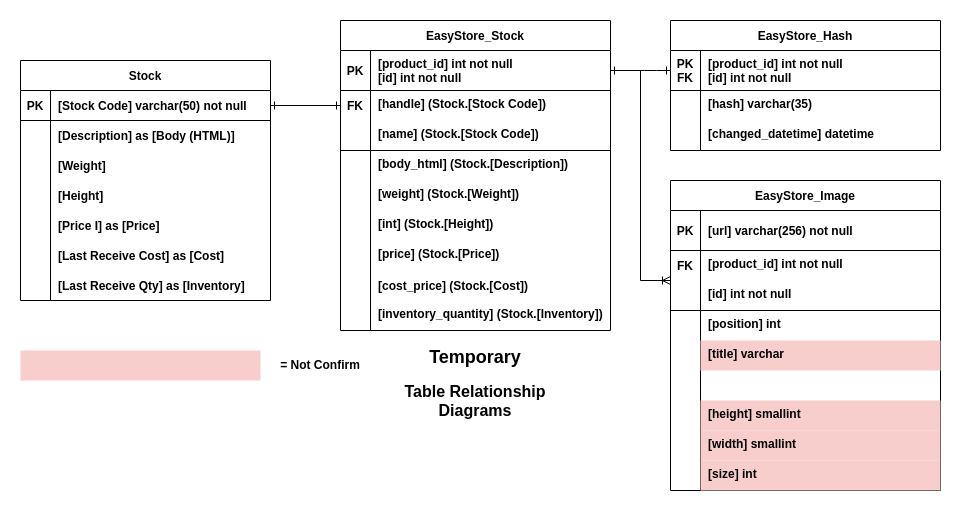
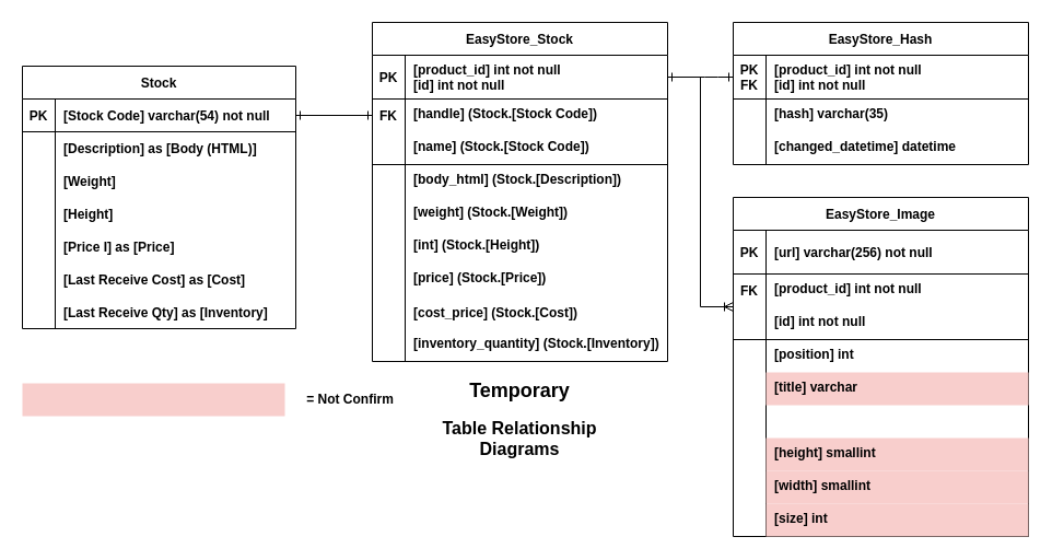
  <mxCell id="0" />
  <mxCell id="1" parent="0" />
  <mxCell id="2" value="Stock" style="shape=table;startSize=30;container=1;collapsible=1;childLayout=tableLayout;fixedRows=1;rowLines=0;fontStyle=1;align=center;resizeLast=1;" parent="1" vertex="1"><mxGeometry x="20" y="60" width="250" height="240" as="geometry" /></mxCell>
  <mxCell id="3" value="" style="shape=partialRectangle;collapsible=0;dropTarget=0;pointerEvents=0;fillColor=none;points=[[0,0.5],[1,0.5]];portConstraint=eastwest;top=0;left=0;right=0;bottom=1;" parent="2" vertex="1"><mxGeometry y="30" width="250" height="30" as="geometry" /></mxCell>
  <mxCell id="4" value="PK" style="shape=partialRectangle;overflow=hidden;connectable=0;fillColor=none;top=0;left=0;bottom=0;right=0;fontStyle=1;" parent="3" vertex="1"><mxGeometry width="30" height="30" as="geometry"><mxRectangle width="30" height="30" as="alternateBounds" /></mxGeometry></mxCell>
- <mxCell id="5" value="[Stock Code] varchar(50) not null" style="shape=partialRectangle;overflow=hidden;connectable=0;fillColor=none;top=0;left=0;bottom=0;right=0;align=left;spacingLeft=6;fontStyle=1;" parent="3" vertex="1"><mxGeometry x="30" width="220" height="30" as="geometry"><mxRectangle width="220" height="30" as="alternateBounds" /></mxGeometry></mxCell>
+ <mxCell id="5" value="[Stock Code] varchar(54) not null" style="shape=partialRectangle;overflow=hidden;connectable=0;fillColor=none;top=0;left=0;bottom=0;right=0;align=left;spacingLeft=6;fontStyle=1;" parent="3" vertex="1"><mxGeometry x="30" width="220" height="30" as="geometry"><mxRectangle width="220" height="30" as="alternateBounds" /></mxGeometry></mxCell>
  <mxCell id="6" value="" style="shape=partialRectangle;collapsible=0;dropTarget=0;pointerEvents=0;fillColor=none;points=[[0,0.5],[1,0.5]];portConstraint=eastwest;top=0;left=0;right=0;bottom=0;" parent="2" vertex="1"><mxGeometry y="60" width="250" height="30" as="geometry" /></mxCell>
  <mxCell id="7" value="" style="shape=partialRectangle;overflow=hidden;connectable=0;fillColor=none;top=0;left=0;bottom=0;right=0;" parent="6" vertex="1"><mxGeometry width="30" height="30" as="geometry"><mxRectangle width="30" height="30" as="alternateBounds" /></mxGeometry></mxCell>
  <mxCell id="8" value="[Description] as [Body (HTML)]" style="shape=partialRectangle;overflow=hidden;connectable=0;fillColor=none;top=0;left=0;bottom=0;right=0;align=left;spacingLeft=6;fontStyle=1" parent="6" vertex="1"><mxGeometry x="30" width="220" height="30" as="geometry"><mxRectangle width="220" height="30" as="alternateBounds" /></mxGeometry></mxCell>
  <mxCell id="9" value="EasyStore_Stock" style="shape=table;startSize=30;container=1;collapsible=1;childLayout=tableLayout;fixedRows=1;rowLines=0;fontStyle=1;align=center;resizeLast=1;" parent="1" vertex="1"><mxGeometry x="340" y="20" width="270" height="310" as="geometry" /></mxCell>
  <mxCell id="10" value="" style="shape=partialRectangle;collapsible=0;dropTarget=0;pointerEvents=0;fillColor=none;points=[[0,0.5],[1,0.5]];portConstraint=eastwest;top=0;left=0;right=0;bottom=1;" parent="9" vertex="1"><mxGeometry y="30" width="270" height="40" as="geometry" /></mxCell>
  <mxCell id="11" value="PK" style="shape=partialRectangle;overflow=hidden;connectable=0;fillColor=none;top=0;left=0;bottom=0;right=0;fontStyle=1;" parent="10" vertex="1"><mxGeometry width="30" height="40" as="geometry"><mxRectangle width="30" height="40" as="alternateBounds" /></mxGeometry></mxCell>
  <mxCell id="12" value="[product_id] int not null&#10;[id] int not null" style="shape=partialRectangle;overflow=hidden;connectable=0;fillColor=none;top=0;left=0;bottom=0;right=0;align=left;spacingLeft=6;fontStyle=1;" parent="10" vertex="1"><mxGeometry x="30" width="240" height="40" as="geometry"><mxRectangle width="240" height="40" as="alternateBounds" /></mxGeometry></mxCell>
  <mxCell id="13" value="" style="shape=partialRectangle;collapsible=0;dropTarget=0;pointerEvents=0;fillColor=none;points=[[0,0.5],[1,0.5]];portConstraint=eastwest;top=0;left=0;right=0;bottom=0;" parent="9" vertex="1"><mxGeometry y="70" width="270" height="30" as="geometry" /></mxCell>
  <mxCell id="14" value="FK" style="shape=partialRectangle;overflow=hidden;connectable=0;fillColor=none;top=0;left=0;bottom=0;right=0;fontStyle=1" parent="13" vertex="1"><mxGeometry width="30" height="30" as="geometry"><mxRectangle width="30" height="30" as="alternateBounds" /></mxGeometry></mxCell>
  <mxCell id="15" value="[handle] (Stock.[Stock Code])" style="shape=partialRectangle;overflow=hidden;connectable=0;fillColor=none;top=0;left=0;bottom=0;right=0;align=left;spacingLeft=6;fontStyle=1;verticalAlign=top;" parent="13" vertex="1"><mxGeometry x="30" width="240" height="30" as="geometry"><mxRectangle width="240" height="30" as="alternateBounds" /></mxGeometry></mxCell>
  <mxCell id="16" value="[name] (Stock.[Stock Code])" style="shape=partialRectangle;overflow=hidden;connectable=0;fillColor=none;top=0;left=0;bottom=1;right=0;align=left;spacingLeft=6;fontStyle=1;verticalAlign=top;" parent="1" vertex="1"><mxGeometry x="370" y="120" width="240" height="30" as="geometry"><mxRectangle width="220" height="30" as="alternateBounds" /></mxGeometry></mxCell>
  <mxCell id="17" style="edgeStyle=orthogonalEdgeStyle;rounded=1;orthogonalLoop=1;jettySize=auto;html=1;entryX=0;entryY=0.5;entryDx=0;entryDy=0;endArrow=ERone;endFill=0;startArrow=ERone;startFill=0;" parent="1" source="3" target="13" edge="1"><mxGeometry relative="1" as="geometry" /></mxCell>
  <mxCell id="18" value="" style="shape=partialRectangle;overflow=hidden;connectable=0;fillColor=none;top=0;left=0;bottom=0;right=1;" parent="1" vertex="1"><mxGeometry x="20" y="150" width="30" height="30" as="geometry"><mxRectangle width="30" height="30" as="alternateBounds" /></mxGeometry></mxCell>
  <mxCell id="19" value="" style="shape=partialRectangle;overflow=hidden;connectable=0;fillColor=none;top=0;left=0;bottom=0;right=0;" parent="1" vertex="1"><mxGeometry x="20" y="180" width="30" height="30" as="geometry"><mxRectangle width="30" height="30" as="alternateBounds" /></mxGeometry></mxCell>
  <mxCell id="20" value="" style="shape=partialRectangle;overflow=hidden;connectable=0;fillColor=none;top=0;left=0;bottom=0;right=1;" parent="1" vertex="1"><mxGeometry x="20" y="180" width="30" height="30" as="geometry"><mxRectangle width="30" height="30" as="alternateBounds" /></mxGeometry></mxCell>
  <mxCell id="21" value="" style="shape=partialRectangle;overflow=hidden;connectable=0;fillColor=none;top=0;left=0;bottom=0;right=1;" parent="1" vertex="1"><mxGeometry x="20" y="210" width="30" height="30" as="geometry"><mxRectangle width="30" height="30" as="alternateBounds" /></mxGeometry></mxCell>
  <mxCell id="22" value="" style="shape=partialRectangle;overflow=hidden;connectable=0;fillColor=none;top=0;left=0;bottom=0;right=1;" parent="1" vertex="1"><mxGeometry x="20" y="240" width="30" height="30" as="geometry"><mxRectangle width="30" height="30" as="alternateBounds" /></mxGeometry></mxCell>
  <mxCell id="23" value="" style="shape=partialRectangle;overflow=hidden;connectable=0;fillColor=none;top=0;left=0;bottom=0;right=1;" parent="1" vertex="1"><mxGeometry x="20" y="270" width="30" height="30" as="geometry"><mxRectangle width="30" height="30" as="alternateBounds" /></mxGeometry></mxCell>
  <mxCell id="24" value="[Weight]" style="shape=partialRectangle;overflow=hidden;connectable=0;fillColor=none;top=0;left=0;bottom=0;right=0;align=left;spacingLeft=6;fontStyle=1" parent="1" vertex="1"><mxGeometry x="50" y="150" width="220" height="30" as="geometry"><mxRectangle width="220" height="30" as="alternateBounds" /></mxGeometry></mxCell>
  <mxCell id="25" value="[Height]" style="shape=partialRectangle;overflow=hidden;connectable=0;fillColor=none;top=0;left=0;bottom=0;right=0;align=left;spacingLeft=6;fontStyle=1" parent="1" vertex="1"><mxGeometry x="50" y="180" width="220" height="30" as="geometry"><mxRectangle width="220" height="30" as="alternateBounds" /></mxGeometry></mxCell>
  <mxCell id="26" value="[Price I] as [Price]" style="shape=partialRectangle;overflow=hidden;connectable=0;fillColor=none;top=0;left=0;bottom=0;right=0;align=left;spacingLeft=6;fontStyle=1" parent="1" vertex="1"><mxGeometry x="50" y="210" width="220" height="30" as="geometry"><mxRectangle width="220" height="30" as="alternateBounds" /></mxGeometry></mxCell>
  <mxCell id="27" value="[Last Receive Cost] as [Cost]" style="shape=partialRectangle;overflow=hidden;connectable=0;fillColor=none;top=0;left=0;bottom=0;right=0;align=left;spacingLeft=6;fontStyle=1" parent="1" vertex="1"><mxGeometry x="50" y="240" width="220" height="30" as="geometry"><mxRectangle width="220" height="30" as="alternateBounds" /></mxGeometry></mxCell>
  <mxCell id="28" value="[Last Receive Qty] as [Inventory]" style="shape=partialRectangle;overflow=hidden;connectable=0;fillColor=none;top=0;left=0;bottom=0;right=0;align=left;spacingLeft=6;fontStyle=1" parent="1" vertex="1"><mxGeometry x="50" y="270" width="220" height="30" as="geometry"><mxRectangle width="220" height="30" as="alternateBounds" /></mxGeometry></mxCell>
  <mxCell id="29" value="" style="shape=partialRectangle;overflow=hidden;connectable=0;fillColor=none;top=0;left=0;bottom=1;right=1;" parent="1" vertex="1"><mxGeometry x="340" y="120" width="30" height="30" as="geometry"><mxRectangle width="30" height="30" as="alternateBounds" /></mxGeometry></mxCell>
  <mxCell id="30" value="" style="shape=partialRectangle;overflow=hidden;connectable=0;fillColor=none;top=0;left=0;bottom=0;right=1;" parent="1" vertex="1"><mxGeometry x="340" y="150" width="30" height="30" as="geometry"><mxRectangle width="30" height="30" as="alternateBounds" /></mxGeometry></mxCell>
  <mxCell id="31" value="" style="shape=partialRectangle;overflow=hidden;connectable=0;fillColor=none;top=0;left=0;bottom=0;right=1;" parent="1" vertex="1"><mxGeometry x="340" y="210" width="30" height="30" as="geometry"><mxRectangle width="30" height="30" as="alternateBounds" /></mxGeometry></mxCell>
  <mxCell id="32" value="" style="shape=partialRectangle;overflow=hidden;connectable=0;fillColor=none;top=0;left=0;bottom=0;right=1;" parent="1" vertex="1"><mxGeometry x="340" y="240" width="30" height="30" as="geometry"><mxRectangle width="30" height="30" as="alternateBounds" /></mxGeometry></mxCell>
  <mxCell id="33" value="" style="shape=partialRectangle;overflow=hidden;connectable=0;fillColor=none;top=0;left=0;bottom=0;right=1;" parent="1" vertex="1"><mxGeometry x="340" y="180" width="30" height="30" as="geometry"><mxRectangle width="30" height="30" as="alternateBounds" /></mxGeometry></mxCell>
  <mxCell id="34" value="[body_html] (Stock.[Description])" style="shape=partialRectangle;overflow=hidden;connectable=0;fillColor=none;top=0;left=0;bottom=0;right=0;align=left;spacingLeft=6;fontStyle=1;verticalAlign=top;" parent="1" vertex="1"><mxGeometry x="370" y="150" width="240" height="30" as="geometry"><mxRectangle width="220" height="30" as="alternateBounds" /></mxGeometry></mxCell>
  <mxCell id="35" value="[weight] (Stock.[Weight])" style="shape=partialRectangle;overflow=hidden;connectable=0;fillColor=none;top=0;left=0;bottom=0;right=0;align=left;spacingLeft=6;fontStyle=1;verticalAlign=top;" parent="1" vertex="1"><mxGeometry x="370" y="180" width="240" height="30" as="geometry"><mxRectangle width="220" height="30" as="alternateBounds" /></mxGeometry></mxCell>
  <mxCell id="36" value="[int] (Stock.[Height])" style="shape=partialRectangle;overflow=hidden;connectable=0;fillColor=none;top=0;left=0;bottom=0;right=0;align=left;spacingLeft=6;fontStyle=1;verticalAlign=top;" parent="1" vertex="1"><mxGeometry x="370" y="210" width="240" height="30" as="geometry"><mxRectangle width="220" height="30" as="alternateBounds" /></mxGeometry></mxCell>
  <mxCell id="37" value="" style="shape=partialRectangle;overflow=hidden;connectable=0;fillColor=none;top=0;left=0;bottom=0;right=1;" parent="1" vertex="1"><mxGeometry x="340" y="270" width="30" height="30" as="geometry"><mxRectangle width="30" height="30" as="alternateBounds" /></mxGeometry></mxCell>
  <mxCell id="38" value="" style="shape=partialRectangle;overflow=hidden;connectable=0;fillColor=none;top=0;left=0;bottom=0;right=1;" parent="1" vertex="1"><mxGeometry x="340" y="300" width="30" height="30" as="geometry"><mxRectangle width="30" height="30" as="alternateBounds" /></mxGeometry></mxCell>
  <mxCell id="39" value="[price] (Stock.[Price])" style="shape=partialRectangle;overflow=hidden;connectable=0;fillColor=none;top=0;left=0;bottom=0;right=0;align=left;spacingLeft=6;fontStyle=1;verticalAlign=top;" parent="1" vertex="1"><mxGeometry x="370" y="240" width="240" height="30" as="geometry"><mxRectangle width="220" height="30" as="alternateBounds" /></mxGeometry></mxCell>
  <mxCell id="40" value="[cost_price] (Stock.[Cost])" style="shape=partialRectangle;overflow=hidden;connectable=0;fillColor=none;top=0;left=0;bottom=0;right=0;align=left;spacingLeft=6;fontStyle=1" parent="1" vertex="1"><mxGeometry x="370" y="270" width="240" height="30" as="geometry"><mxRectangle width="220" height="30" as="alternateBounds" /></mxGeometry></mxCell>
  <mxCell id="41" value="[inventory_quantity] (Stock.[Inventory])" style="shape=partialRectangle;overflow=hidden;connectable=0;fillColor=none;top=0;left=0;bottom=0;right=0;align=left;spacingLeft=6;fontStyle=1;verticalAlign=top;" parent="1" vertex="1"><mxGeometry x="370" y="300" width="240" height="30" as="geometry"><mxRectangle width="220" height="30" as="alternateBounds" /></mxGeometry></mxCell>
  <mxCell id="42" value="EasyStore_Hash" style="shape=table;startSize=30;container=1;collapsible=1;childLayout=tableLayout;fixedRows=1;rowLines=0;fontStyle=1;align=center;resizeLast=1;" parent="1" vertex="1"><mxGeometry x="670" y="20" width="270" height="130" as="geometry" /></mxCell>
  <mxCell id="43" value="" style="shape=partialRectangle;collapsible=0;dropTarget=0;pointerEvents=0;fillColor=none;points=[[0,0.5],[1,0.5]];portConstraint=eastwest;top=0;left=0;right=0;bottom=1;" parent="42" vertex="1"><mxGeometry y="30" width="270" height="40" as="geometry" /></mxCell>
  <mxCell id="44" value="PK&#10;FK" style="shape=partialRectangle;overflow=hidden;connectable=0;fillColor=none;top=0;left=0;bottom=0;right=0;fontStyle=1;" parent="43" vertex="1"><mxGeometry width="30" height="40" as="geometry"><mxRectangle width="30" height="40" as="alternateBounds" /></mxGeometry></mxCell>
  <mxCell id="45" value="[product_id] int not null&#10;[id] int not null" style="shape=partialRectangle;overflow=hidden;connectable=0;fillColor=none;top=0;left=0;bottom=0;right=0;align=left;spacingLeft=6;fontStyle=1;" parent="43" vertex="1"><mxGeometry x="30" width="240" height="40" as="geometry"><mxRectangle width="240" height="40" as="alternateBounds" /></mxGeometry></mxCell>
  <mxCell id="46" value="" style="shape=partialRectangle;collapsible=0;dropTarget=0;pointerEvents=0;fillColor=none;points=[[0,0.5],[1,0.5]];portConstraint=eastwest;top=0;left=0;right=0;bottom=0;" parent="42" vertex="1"><mxGeometry y="70" width="270" height="30" as="geometry" /></mxCell>
  <mxCell id="47" value="" style="shape=partialRectangle;overflow=hidden;connectable=0;fillColor=none;top=0;left=0;bottom=0;right=0;fontStyle=1" parent="46" vertex="1"><mxGeometry width="30" height="30" as="geometry"><mxRectangle width="30" height="30" as="alternateBounds" /></mxGeometry></mxCell>
  <mxCell id="48" value="[hash] varchar(35)" style="shape=partialRectangle;overflow=hidden;connectable=0;fillColor=none;top=0;left=0;bottom=0;right=0;align=left;spacingLeft=6;fontStyle=1;verticalAlign=top;" parent="46" vertex="1"><mxGeometry x="30" width="240" height="30" as="geometry"><mxRectangle width="240" height="30" as="alternateBounds" /></mxGeometry></mxCell>
  <mxCell id="49" style="edgeStyle=orthogonalEdgeStyle;curved=1;rounded=1;orthogonalLoop=1;jettySize=auto;html=1;entryX=0;entryY=0.5;entryDx=0;entryDy=0;startArrow=ERone;startFill=0;endArrow=ERone;endFill=0;" parent="1" source="10" target="43" edge="1"><mxGeometry relative="1" as="geometry" /></mxCell>
  <mxCell id="50" value="" style="shape=partialRectangle;overflow=hidden;connectable=0;fillColor=none;top=0;left=0;bottom=0;right=1;fontStyle=1" parent="1" vertex="1"><mxGeometry x="670" y="120" width="30" height="30" as="geometry"><mxRectangle width="30" height="30" as="alternateBounds" /></mxGeometry></mxCell>
  <mxCell id="51" value="[changed_datetime] datetime" style="shape=partialRectangle;overflow=hidden;connectable=0;fillColor=none;top=0;left=0;bottom=0;right=0;align=left;spacingLeft=6;fontStyle=1;verticalAlign=top;" parent="1" vertex="1"><mxGeometry x="700" y="120" width="240" height="30" as="geometry"><mxRectangle width="240" height="30" as="alternateBounds" /></mxGeometry></mxCell>
  <mxCell id="52" value="EasyStore_Image" style="shape=table;startSize=30;container=1;collapsible=1;childLayout=tableLayout;fixedRows=1;rowLines=0;fontStyle=1;align=center;resizeLast=1;" parent="1" vertex="1"><mxGeometry x="670" y="180" width="270" height="310" as="geometry" /></mxCell>
  <mxCell id="53" value="" style="shape=partialRectangle;collapsible=0;dropTarget=0;pointerEvents=0;fillColor=none;points=[[0,0.5],[1,0.5]];portConstraint=eastwest;top=0;left=0;right=0;bottom=1;" parent="52" vertex="1"><mxGeometry y="30" width="270" height="40" as="geometry" /></mxCell>
  <mxCell id="54" value="PK" style="shape=partialRectangle;overflow=hidden;connectable=0;fillColor=none;top=0;left=0;bottom=0;right=0;fontStyle=1;" parent="53" vertex="1"><mxGeometry width="30" height="40" as="geometry"><mxRectangle width="30" height="40" as="alternateBounds" /></mxGeometry></mxCell>
  <mxCell id="55" value="[url] varchar(256) not null" style="shape=partialRectangle;overflow=hidden;connectable=0;fillColor=none;top=0;left=0;bottom=0;right=0;align=left;spacingLeft=6;fontStyle=1;" parent="53" vertex="1"><mxGeometry x="30" width="240" height="40" as="geometry"><mxRectangle width="240" height="40" as="alternateBounds" /></mxGeometry></mxCell>
  <mxCell id="56" value="" style="shape=partialRectangle;collapsible=0;dropTarget=0;pointerEvents=0;fillColor=none;points=[[0,0.5],[1,0.5]];portConstraint=eastwest;top=0;left=0;right=0;bottom=0;" parent="52" vertex="1"><mxGeometry y="70" width="270" height="30" as="geometry" /></mxCell>
  <mxCell id="57" value="FK" style="shape=partialRectangle;overflow=hidden;connectable=0;fillColor=none;top=0;left=0;bottom=0;right=0;fontStyle=1" parent="56" vertex="1"><mxGeometry width="30" height="30" as="geometry"><mxRectangle width="30" height="30" as="alternateBounds" /></mxGeometry></mxCell>
  <mxCell id="58" value="[product_id] int not null" style="shape=partialRectangle;overflow=hidden;connectable=0;fillColor=none;top=0;left=0;bottom=0;right=0;align=left;spacingLeft=6;fontStyle=1;verticalAlign=top;" parent="56" vertex="1"><mxGeometry x="30" width="240" height="30" as="geometry"><mxRectangle width="240" height="30" as="alternateBounds" /></mxGeometry></mxCell>
  <mxCell id="59" style="edgeStyle=orthogonalEdgeStyle;rounded=0;orthogonalLoop=1;jettySize=auto;html=1;endArrow=ERoneToMany;endFill=0;" parent="1" source="10" edge="1"><mxGeometry relative="1" as="geometry"><mxPoint x="670" y="280" as="targetPoint" /><Array as="points"><mxPoint x="640" y="70" /><mxPoint x="640" y="280" /></Array></mxGeometry></mxCell>
  <mxCell id="60" value="[id] int not null" style="shape=partialRectangle;overflow=hidden;connectable=0;fillColor=none;top=0;left=0;bottom=1;right=0;align=left;spacingLeft=6;fontStyle=1;verticalAlign=top;" parent="1" vertex="1"><mxGeometry x="700" y="280" width="240" height="30" as="geometry"><mxRectangle width="240" height="30" as="alternateBounds" /></mxGeometry></mxCell>
  <mxCell id="61" value="" style="shape=partialRectangle;overflow=hidden;connectable=0;fillColor=none;top=0;left=0;bottom=1;right=1;fontStyle=1" parent="1" vertex="1"><mxGeometry x="670" y="280" width="30" height="30" as="geometry"><mxRectangle width="30" height="30" as="alternateBounds" /></mxGeometry></mxCell>
  <mxCell id="62" value="" style="shape=partialRectangle;overflow=hidden;connectable=0;fillColor=none;top=0;left=0;bottom=0;right=1;fontStyle=1" parent="1" vertex="1"><mxGeometry x="670" y="310" width="30" height="30" as="geometry"><mxRectangle width="30" height="30" as="alternateBounds" /></mxGeometry></mxCell>
  <mxCell id="63" value="" style="shape=partialRectangle;overflow=hidden;connectable=0;fillColor=none;top=0;left=0;bottom=0;right=1;fontStyle=1" parent="1" vertex="1"><mxGeometry x="670" y="340" width="30" height="30" as="geometry"><mxRectangle width="30" height="30" as="alternateBounds" /></mxGeometry></mxCell>
  <mxCell id="64" value="" style="shape=partialRectangle;overflow=hidden;connectable=0;fillColor=none;top=0;left=0;bottom=0;right=1;fontStyle=1" parent="1" vertex="1"><mxGeometry x="670" y="370" width="30" height="30" as="geometry"><mxRectangle width="30" height="30" as="alternateBounds" /></mxGeometry></mxCell>
  <mxCell id="65" value="" style="shape=partialRectangle;overflow=hidden;connectable=0;fillColor=none;top=0;left=0;bottom=0;right=1;fontStyle=1" parent="1" vertex="1"><mxGeometry x="670" y="400" width="30" height="30" as="geometry"><mxRectangle width="30" height="30" as="alternateBounds" /></mxGeometry></mxCell>
  <mxCell id="66" value="" style="shape=partialRectangle;overflow=hidden;connectable=0;fillColor=none;top=0;left=0;bottom=0;right=1;fontStyle=1" parent="1" vertex="1"><mxGeometry x="670" y="430" width="30" height="30" as="geometry"><mxRectangle width="30" height="30" as="alternateBounds" /></mxGeometry></mxCell>
  <mxCell id="67" value="[title] varchar" style="shape=partialRectangle;overflow=hidden;connectable=0;fillColor=#f8cecc;top=0;left=0;bottom=0;right=0;align=left;spacingLeft=6;fontStyle=1;verticalAlign=top;strokeColor=#b85450;" parent="1" vertex="1"><mxGeometry x="700" y="340" width="240" height="30" as="geometry"><mxRectangle width="240" height="30" as="alternateBounds" /></mxGeometry></mxCell>
  <mxCell id="68" value="" style="shape=partialRectangle;overflow=hidden;connectable=0;fillColor=none;top=0;left=0;bottom=0;right=1;fontStyle=1" parent="1" vertex="1"><mxGeometry x="670" y="460" width="30" height="30" as="geometry"><mxRectangle width="30" height="30" as="alternateBounds" /></mxGeometry></mxCell>
  <mxCell id="69" value="[position] int" style="shape=partialRectangle;overflow=hidden;connectable=0;fillColor=none;top=0;left=0;bottom=0;right=0;align=left;spacingLeft=6;fontStyle=1;verticalAlign=top;" parent="1" vertex="1"><mxGeometry x="700" y="310" width="240" height="30" as="geometry"><mxRectangle width="240" height="30" as="alternateBounds" /></mxGeometry></mxCell>
  <mxCell id="70" value="[height] smallint" style="shape=partialRectangle;overflow=hidden;connectable=0;fillColor=#f8cecc;top=0;left=0;bottom=0;right=0;align=left;spacingLeft=6;fontStyle=1;verticalAlign=top;strokeColor=#b85450;" parent="1" vertex="1"><mxGeometry x="700" y="400" width="240" height="30" as="geometry"><mxRectangle width="240" height="30" as="alternateBounds" /></mxGeometry></mxCell>
  <mxCell id="71" value="[width] smallint" style="shape=partialRectangle;overflow=hidden;connectable=0;fillColor=#f8cecc;top=0;left=0;bottom=0;right=0;align=left;spacingLeft=6;fontStyle=1;verticalAlign=top;strokeColor=#b85450;" parent="1" vertex="1"><mxGeometry x="700" y="430" width="240" height="30" as="geometry"><mxRectangle width="240" height="30" as="alternateBounds" /></mxGeometry></mxCell>
  <mxCell id="72" value="[size] int" style="shape=partialRectangle;overflow=hidden;connectable=0;fillColor=#f8cecc;top=0;left=0;bottom=0;right=0;align=left;spacingLeft=6;fontStyle=1;verticalAlign=top;strokeColor=#b85450;" parent="1" vertex="1"><mxGeometry x="700" y="460" width="240" height="30" as="geometry"><mxRectangle width="240" height="30" as="alternateBounds" /></mxGeometry></mxCell>
  <mxCell id="73" value="= Not Confirm" style="text;html=1;strokeColor=none;fillColor=none;align=center;verticalAlign=middle;whiteSpace=wrap;rounded=0;fontStyle=1" parent="1" vertex="1"><mxGeometry x="270" y="350" width="100" height="30" as="geometry" /></mxCell>
  <mxCell id="74" value="" style="shape=partialRectangle;overflow=hidden;connectable=0;fillColor=#f8cecc;top=0;left=0;bottom=0;right=0;align=left;spacingLeft=6;fontStyle=1;verticalAlign=top;strokeColor=#b85450;" parent="1" vertex="1"><mxGeometry x="20" y="350" width="240" height="30" as="geometry"><mxRectangle width="240" height="30" as="alternateBounds" /></mxGeometry></mxCell>
  <mxCell id="75" value="Temporary&lt;br&gt;&lt;h2 id=&quot;aperd&quot; style=&quot;font-size: 12pt&quot;&gt;&lt;font color=&quot;#000000&quot; style=&quot;cursor: pointer&quot;&gt;Table Relationship Diagrams&lt;/font&gt;&lt;/h2&gt;" style="text;html=1;strokeColor=none;fillColor=none;align=center;verticalAlign=middle;whiteSpace=wrap;rounded=0;fontStyle=1;fontSize=18;" parent="1" vertex="1"><mxGeometry x="395" y="350" width="160" height="80" as="geometry" /></mxCell>
